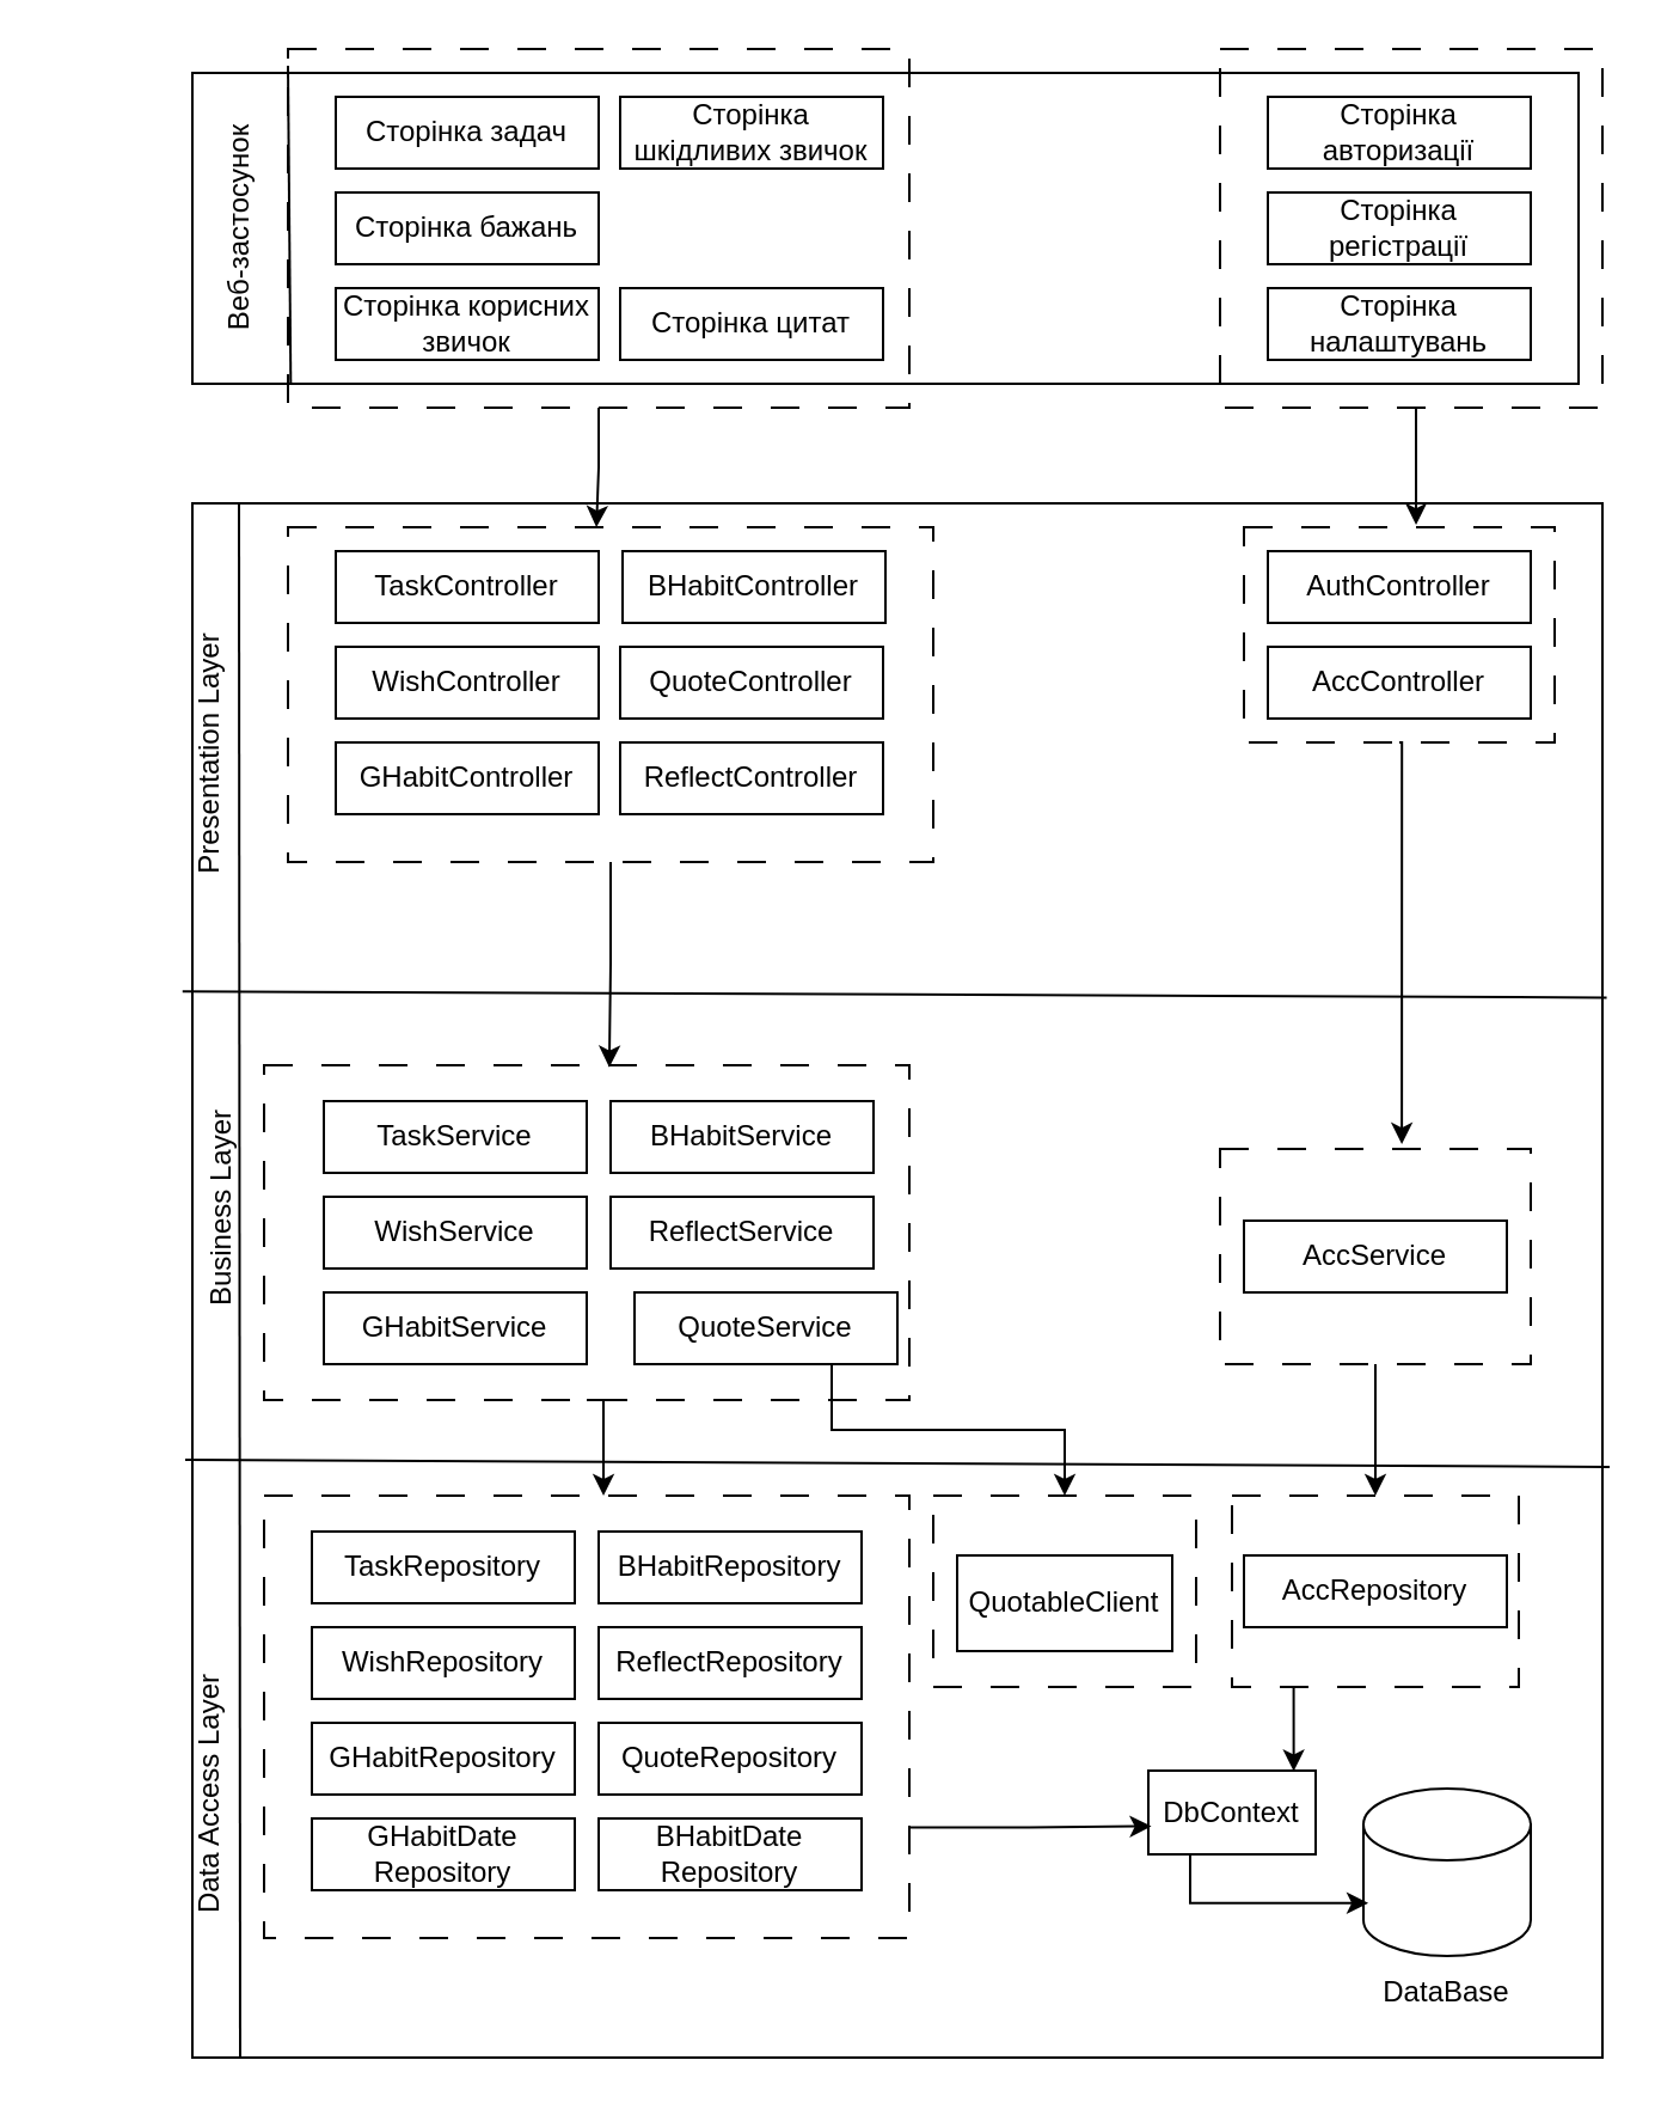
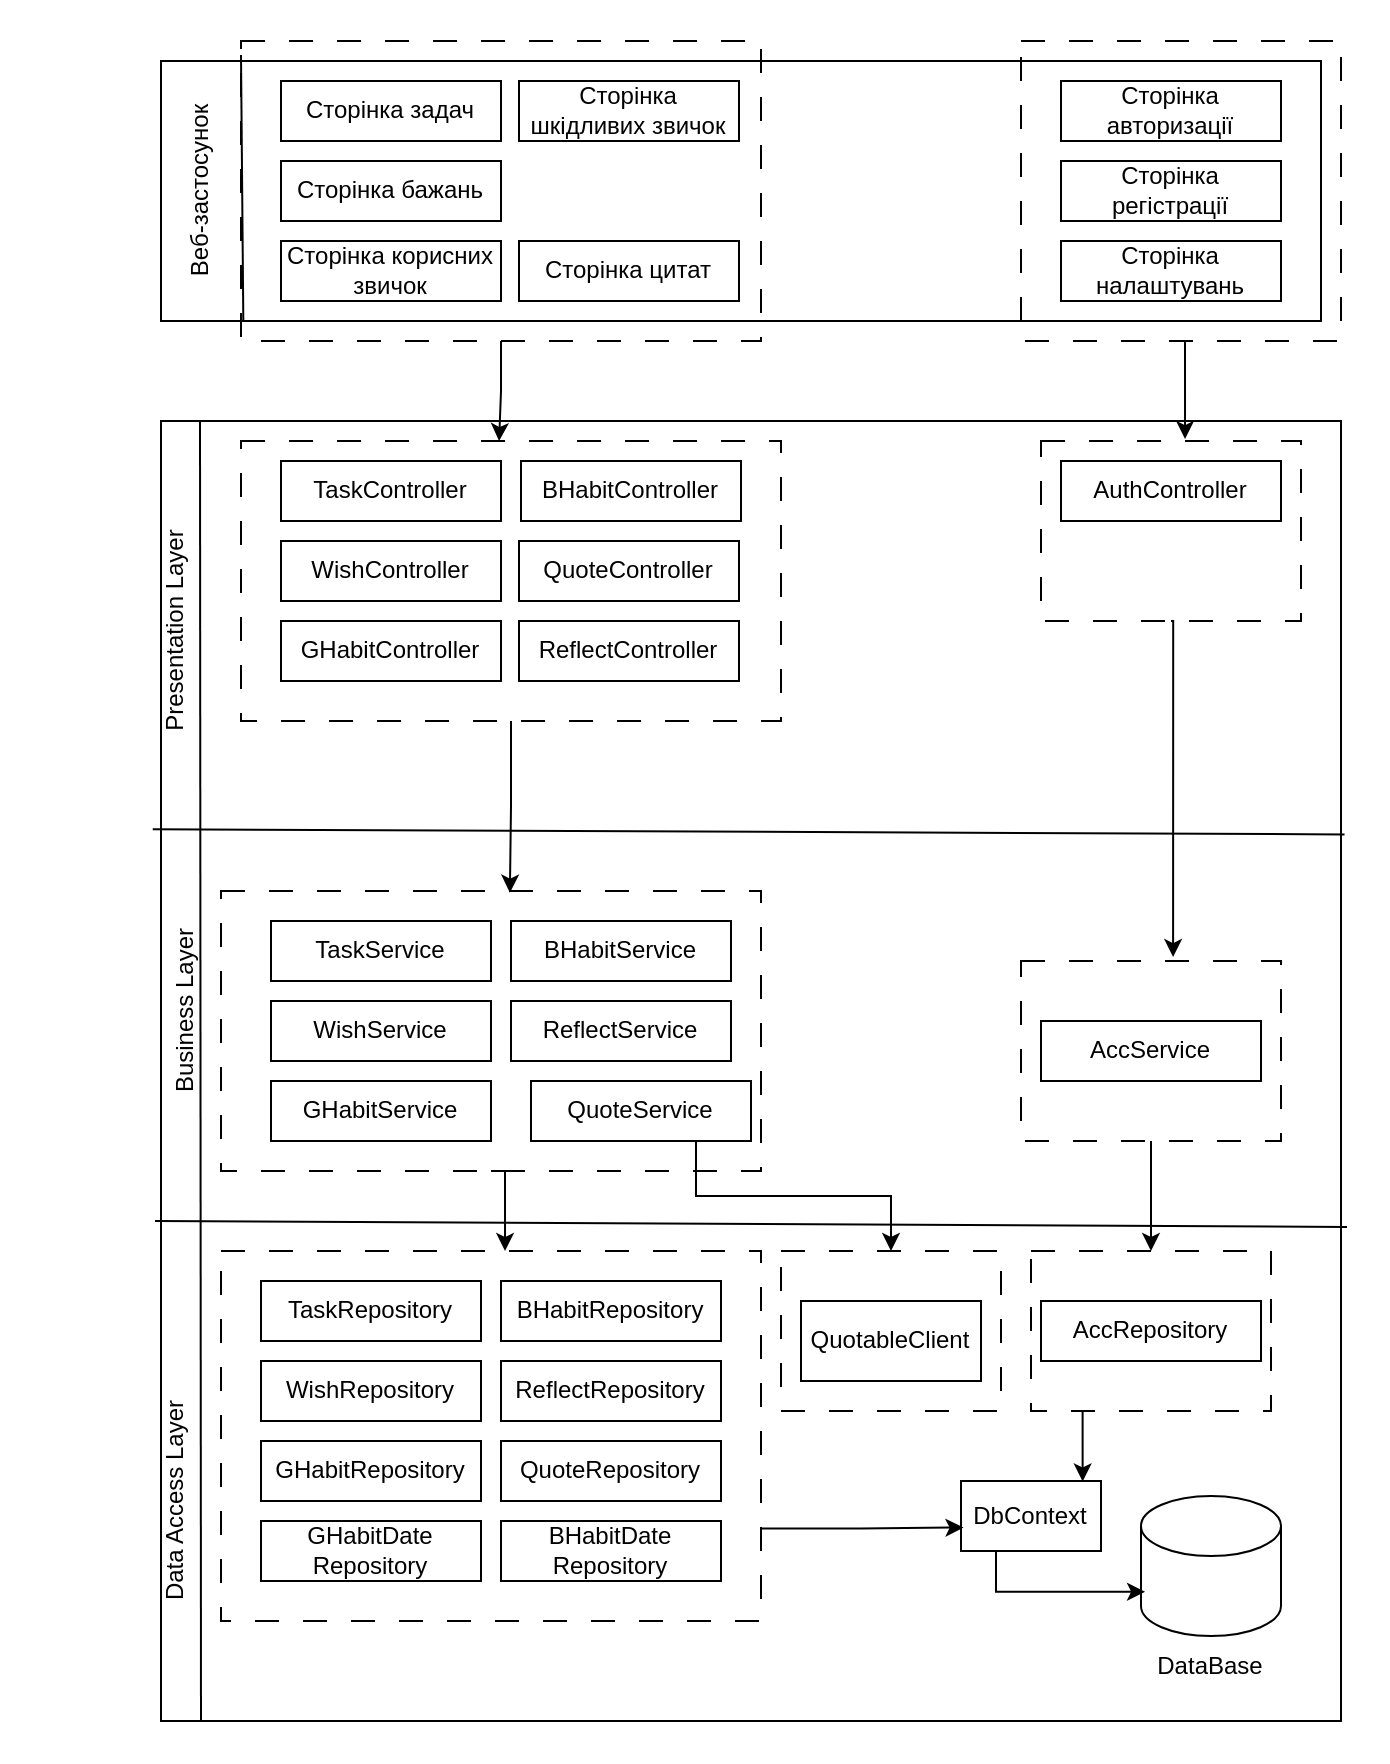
  <mxCell id="0" />
  <mxCell id="1" parent="0" />
  <mxCell id="2" value="" style="rounded=0;whiteSpace=wrap;html=1;" parent="1" vertex="1"><mxGeometry x="80" y="30" width="580" height="130" as="geometry" /></mxCell>
  <mxCell id="3" value="" style="endArrow=none;html=1;rounded=0;exitX=0.117;exitY=-0.008;exitDx=0;exitDy=0;exitPerimeter=0;entryX=0.119;entryY=1.015;entryDx=0;entryDy=0;entryPerimeter=0;" parent="1" edge="1"><mxGeometry width="50" height="50" relative="1" as="geometry"><mxPoint x="120" y="27.01" as="sourcePoint" /><mxPoint x="121.16" y="160" as="targetPoint" /></mxGeometry></mxCell>
  <mxCell id="4" value="Веб-застосунок" style="text;html=1;align=center;verticalAlign=middle;whiteSpace=wrap;rounded=0;rotation=-90;" parent="1" vertex="1"><mxGeometry x="40" y="80" width="120" height="30" as="geometry" /></mxCell>
  <mxCell id="5" value="" style="rounded=0;whiteSpace=wrap;html=1;" parent="1" vertex="1"><mxGeometry x="80" y="210" width="590" height="650" as="geometry" /></mxCell>
  <mxCell id="6" value="" style="endArrow=none;html=1;rounded=0;exitX=0.117;exitY=-0.008;exitDx=0;exitDy=0;exitPerimeter=0;" parent="1" edge="1"><mxGeometry width="50" height="50" relative="1" as="geometry"><mxPoint x="99.5" y="210" as="sourcePoint" /><mxPoint x="100" y="860" as="targetPoint" /></mxGeometry></mxCell>
  <mxCell id="7" value="AuthController" style="rounded=0;whiteSpace=wrap;html=1;" parent="1" vertex="1"><mxGeometry x="530" y="230" width="110" height="30" as="geometry" /></mxCell>
- <mxCell id="8" value="AccController" style="rounded=0;whiteSpace=wrap;html=1;" parent="1" vertex="1"><mxGeometry x="530" y="270" width="110" height="30" as="geometry" /></mxCell>
  <mxCell id="9" value="Сторінка авторизації" style="rounded=0;whiteSpace=wrap;html=1;" parent="1" vertex="1"><mxGeometry x="530" y="40" width="110" height="30" as="geometry" /></mxCell>
  <mxCell id="10" value="Сторінка регістрації" style="rounded=0;whiteSpace=wrap;html=1;" parent="1" vertex="1"><mxGeometry x="530" y="80" width="110" height="30" as="geometry" /></mxCell>
  <mxCell id="11" value="Сторінка налаштувань" style="rounded=0;whiteSpace=wrap;html=1;" parent="1" vertex="1"><mxGeometry x="530" y="120" width="110" height="30" as="geometry" /></mxCell>
  <mxCell id="12" value="" style="rounded=0;whiteSpace=wrap;html=1;fillColor=none;dashed=1;dashPattern=12 12;" parent="1" vertex="1"><mxGeometry x="520" y="220" width="130" height="90" as="geometry" /></mxCell>
  <mxCell id="13" value="Сторінка задач" style="rounded=0;whiteSpace=wrap;html=1;" parent="1" vertex="1"><mxGeometry x="140" y="40" width="110" height="30" as="geometry" /></mxCell>
  <mxCell id="14" value="Сторінка бажань" style="rounded=0;whiteSpace=wrap;html=1;" parent="1" vertex="1"><mxGeometry x="140" y="80" width="110" height="30" as="geometry" /></mxCell>
  <mxCell id="15" value="Сторінка корисних звичок" style="rounded=0;whiteSpace=wrap;html=1;" parent="1" vertex="1"><mxGeometry x="140" y="120" width="110" height="30" as="geometry" /></mxCell>
  <mxCell id="16" value="Сторінка шкідливих звичок" style="rounded=0;whiteSpace=wrap;html=1;" parent="1" vertex="1"><mxGeometry x="259" y="40" width="110" height="30" as="geometry" /></mxCell>
  <mxCell id="17" value="Сторінка цитат" style="rounded=0;whiteSpace=wrap;html=1;" parent="1" vertex="1"><mxGeometry x="259" y="120" width="110" height="30" as="geometry" /></mxCell>
  <mxCell id="18" value="" style="rounded=0;whiteSpace=wrap;html=1;fillColor=none;dashed=1;dashPattern=12 12;" parent="1" vertex="1"><mxGeometry x="510" y="20" width="160" height="150" as="geometry" /></mxCell>
  <mxCell id="19" value="" style="rounded=0;whiteSpace=wrap;html=1;fillColor=none;dashed=1;dashPattern=12 12;" parent="1" vertex="1"><mxGeometry x="120" y="20" width="260" height="150" as="geometry" /></mxCell>
  <mxCell id="20" style="edgeStyle=orthogonalEdgeStyle;rounded=0;orthogonalLoop=1;jettySize=auto;html=1;exitX=0.5;exitY=1;exitDx=0;exitDy=0;entryX=0.554;entryY=-0.011;entryDx=0;entryDy=0;entryPerimeter=0;" parent="1" source="18" target="12" edge="1"><mxGeometry relative="1" as="geometry"><Array as="points"><mxPoint x="592" y="170" /></Array></mxGeometry></mxCell>
  <mxCell id="21" value="TaskController" style="rounded=0;whiteSpace=wrap;html=1;" parent="1" vertex="1"><mxGeometry x="140" y="230" width="110" height="30" as="geometry" /></mxCell>
  <mxCell id="22" value="WishController" style="rounded=0;whiteSpace=wrap;html=1;" parent="1" vertex="1"><mxGeometry x="140" y="270" width="110" height="30" as="geometry" /></mxCell>
  <mxCell id="23" value="GHabitController" style="rounded=0;whiteSpace=wrap;html=1;" parent="1" vertex="1"><mxGeometry x="140" y="310" width="110" height="30" as="geometry" /></mxCell>
  <mxCell id="24" value="BHabitController" style="rounded=0;whiteSpace=wrap;html=1;" parent="1" vertex="1"><mxGeometry x="260" y="230" width="110" height="30" as="geometry" /></mxCell>
  <mxCell id="25" value="QuoteController" style="rounded=0;whiteSpace=wrap;html=1;" parent="1" vertex="1"><mxGeometry x="259" y="270" width="110" height="30" as="geometry" /></mxCell>
  <mxCell id="26" value="ReflectController" style="rounded=0;whiteSpace=wrap;html=1;" parent="1" vertex="1"><mxGeometry x="259" y="310" width="110" height="30" as="geometry" /></mxCell>
  <mxCell id="27" value="TaskService" style="rounded=0;whiteSpace=wrap;html=1;" parent="1" vertex="1"><mxGeometry x="135" y="460" width="110" height="30" as="geometry" /></mxCell>
  <mxCell id="28" value="WishService" style="rounded=0;whiteSpace=wrap;html=1;" parent="1" vertex="1"><mxGeometry x="135" y="500" width="110" height="30" as="geometry" /></mxCell>
  <mxCell id="29" value="GHabitService" style="rounded=0;whiteSpace=wrap;html=1;" parent="1" vertex="1"><mxGeometry x="135" y="540" width="110" height="30" as="geometry" /></mxCell>
  <mxCell id="30" value="BHabitService" style="rounded=0;whiteSpace=wrap;html=1;" parent="1" vertex="1"><mxGeometry x="255" y="460" width="110" height="30" as="geometry" /></mxCell>
  <mxCell id="31" style="edgeStyle=orthogonalEdgeStyle;rounded=0;orthogonalLoop=1;jettySize=auto;html=1;exitX=0.75;exitY=1;exitDx=0;exitDy=0;entryX=0.5;entryY=0;entryDx=0;entryDy=0;" parent="1" source="32" target="61" edge="1"><mxGeometry relative="1" as="geometry" /></mxCell>
  <mxCell id="32" value="QuoteService" style="rounded=0;whiteSpace=wrap;html=1;" parent="1" vertex="1"><mxGeometry x="265" y="540" width="110" height="30" as="geometry" /></mxCell>
  <mxCell id="33" value="ReflectService" style="rounded=0;whiteSpace=wrap;html=1;" parent="1" vertex="1"><mxGeometry x="255" y="500" width="110" height="30" as="geometry" /></mxCell>
  <mxCell id="34" value="" style="rounded=0;whiteSpace=wrap;html=1;fillColor=none;dashed=1;dashPattern=12 12;" parent="1" vertex="1"><mxGeometry x="120" y="220" width="270" height="140" as="geometry" /></mxCell>
  <mxCell id="35" style="edgeStyle=orthogonalEdgeStyle;rounded=0;orthogonalLoop=1;jettySize=auto;html=1;exitX=0.5;exitY=1;exitDx=0;exitDy=0;entryX=0.478;entryY=0;entryDx=0;entryDy=0;entryPerimeter=0;" parent="1" source="19" target="34" edge="1"><mxGeometry relative="1" as="geometry" /></mxCell>
  <mxCell id="36" value="AccService" style="rounded=0;whiteSpace=wrap;html=1;" parent="1" vertex="1"><mxGeometry x="520" y="510" width="110" height="30" as="geometry" /></mxCell>
  <mxCell id="37" value="" style="rounded=0;whiteSpace=wrap;html=1;fillColor=none;dashed=1;dashPattern=12 12;" parent="1" vertex="1"><mxGeometry x="110" y="445" width="270" height="140" as="geometry" /></mxCell>
  <mxCell id="38" style="edgeStyle=orthogonalEdgeStyle;rounded=0;orthogonalLoop=1;jettySize=auto;html=1;exitX=0.5;exitY=1;exitDx=0;exitDy=0;entryX=0.5;entryY=0;entryDx=0;entryDy=0;" parent="1" source="39" target="55" edge="1"><mxGeometry relative="1" as="geometry" /></mxCell>
  <mxCell id="39" value="" style="rounded=0;whiteSpace=wrap;html=1;fillColor=none;dashed=1;dashPattern=12 12;" parent="1" vertex="1"><mxGeometry x="510" y="480" width="130" height="90" as="geometry" /></mxCell>
  <mxCell id="40" style="edgeStyle=orthogonalEdgeStyle;rounded=0;orthogonalLoop=1;jettySize=auto;html=1;exitX=0.5;exitY=1;exitDx=0;exitDy=0;entryX=0.585;entryY=-0.022;entryDx=0;entryDy=0;entryPerimeter=0;" parent="1" source="12" target="39" edge="1"><mxGeometry relative="1" as="geometry"><Array as="points"><mxPoint x="586" y="310" /></Array></mxGeometry></mxCell>
  <mxCell id="41" value="" style="endArrow=none;html=1;rounded=0;exitX=1.003;exitY=0.318;exitDx=0;exitDy=0;exitPerimeter=0;entryX=-0.007;entryY=0.314;entryDx=0;entryDy=0;entryPerimeter=0;" parent="1" source="5" target="5" edge="1"><mxGeometry width="50" height="50" relative="1" as="geometry"><mxPoint x="470" y="230" as="sourcePoint" /><mxPoint x="40" y="570" as="targetPoint" /></mxGeometry></mxCell>
  <mxCell id="42" value="Presentation Layer" style="text;html=1;align=center;verticalAlign=middle;whiteSpace=wrap;rounded=0;rotation=-90;" parent="1" vertex="1"><mxGeometry x="20" y="300" width="135" height="30" as="geometry" /></mxCell>
  <mxCell id="43" value="Business Layer" style="text;html=1;align=center;verticalAlign=middle;whiteSpace=wrap;rounded=0;rotation=-90;" parent="1" vertex="1"><mxGeometry x="25" y="490" width="135" height="30" as="geometry" /></mxCell>
  <mxCell id="44" value="" style="endArrow=none;html=1;rounded=0;exitX=1.003;exitY=0.318;exitDx=0;exitDy=0;exitPerimeter=0;entryX=-0.007;entryY=0.314;entryDx=0;entryDy=0;entryPerimeter=0;" parent="1" edge="1"><mxGeometry width="50" height="50" relative="1" as="geometry"><mxPoint x="673" y="613" as="sourcePoint" /><mxPoint x="77" y="610" as="targetPoint" /></mxGeometry></mxCell>
  <mxCell id="45" value="AccRepository" style="rounded=0;whiteSpace=wrap;html=1;" parent="1" vertex="1"><mxGeometry x="520" y="650" width="110" height="30" as="geometry" /></mxCell>
  <mxCell id="46" value="TaskRepository" style="rounded=0;whiteSpace=wrap;html=1;" parent="1" vertex="1"><mxGeometry x="130" y="640" width="110" height="30" as="geometry" /></mxCell>
  <mxCell id="47" value="WishRepository" style="rounded=0;whiteSpace=wrap;html=1;" parent="1" vertex="1"><mxGeometry x="130" y="680" width="110" height="30" as="geometry" /></mxCell>
  <mxCell id="48" value="GHabitRepository" style="rounded=0;whiteSpace=wrap;html=1;" parent="1" vertex="1"><mxGeometry x="130" y="720" width="110" height="30" as="geometry" /></mxCell>
  <mxCell id="49" value="BHabitRepository" style="rounded=0;whiteSpace=wrap;html=1;" parent="1" vertex="1"><mxGeometry x="250" y="640" width="110" height="30" as="geometry" /></mxCell>
  <mxCell id="50" value="QuoteRepository" style="rounded=0;whiteSpace=wrap;html=1;" parent="1" vertex="1"><mxGeometry x="250" y="720" width="110" height="30" as="geometry" /></mxCell>
  <mxCell id="51" value="ReflectRepository" style="rounded=0;whiteSpace=wrap;html=1;" parent="1" vertex="1"><mxGeometry x="250" y="680" width="110" height="30" as="geometry" /></mxCell>
  <mxCell id="52" value="GHabitDate Repository" style="rounded=0;whiteSpace=wrap;html=1;" parent="1" vertex="1"><mxGeometry x="130" y="760" width="110" height="30" as="geometry" /></mxCell>
  <mxCell id="53" value="BHabitDate Repository" style="rounded=0;whiteSpace=wrap;html=1;" parent="1" vertex="1"><mxGeometry x="250" y="760" width="110" height="30" as="geometry" /></mxCell>
  <mxCell id="54" value="" style="rounded=0;whiteSpace=wrap;html=1;fillColor=none;dashed=1;dashPattern=12 12;" parent="1" vertex="1"><mxGeometry x="110" y="625" width="270" height="185" as="geometry" /></mxCell>
  <mxCell id="55" value="" style="rounded=0;whiteSpace=wrap;html=1;fillColor=none;dashed=1;dashPattern=12 12;" parent="1" vertex="1"><mxGeometry x="515" y="625" width="120" height="80" as="geometry" /></mxCell>
  <mxCell id="56" style="edgeStyle=orthogonalEdgeStyle;rounded=0;orthogonalLoop=1;jettySize=auto;html=1;exitX=0.5;exitY=1;exitDx=0;exitDy=0;entryX=0.526;entryY=0;entryDx=0;entryDy=0;entryPerimeter=0;" parent="1" source="37" target="54" edge="1"><mxGeometry relative="1" as="geometry"><Array as="points"><mxPoint x="252" y="585" /></Array></mxGeometry></mxCell>
  <mxCell id="57" value="" style="shape=cylinder3;whiteSpace=wrap;html=1;boundedLbl=1;backgroundOutline=1;size=15;" parent="1" vertex="1"><mxGeometry x="570" y="747.5" width="70" height="70" as="geometry" /></mxCell>
  <mxCell id="58" value="DataBase" style="text;html=1;align=center;verticalAlign=middle;whiteSpace=wrap;rounded=0;" parent="1" vertex="1"><mxGeometry x="575" y="817.5" width="60" height="30" as="geometry" /></mxCell>
  <mxCell id="59" value="Data Access Layer" style="text;html=1;align=center;verticalAlign=middle;whiteSpace=wrap;rounded=0;rotation=-90;" parent="1" vertex="1"><mxGeometry x="20" y="740" width="135" height="20" as="geometry" /></mxCell>
  <mxCell id="60" value="QuotableClient" style="rounded=0;whiteSpace=wrap;html=1;" parent="1" vertex="1"><mxGeometry x="400" y="650" width="90" height="40" as="geometry" /></mxCell>
  <mxCell id="61" value="" style="rounded=0;whiteSpace=wrap;html=1;fillColor=none;dashed=1;dashPattern=12 12;" parent="1" vertex="1"><mxGeometry x="390" y="625" width="110" height="80" as="geometry" /></mxCell>
  <mxCell id="62" style="edgeStyle=orthogonalEdgeStyle;rounded=0;orthogonalLoop=1;jettySize=auto;html=1;exitX=0.5;exitY=1;exitDx=0;exitDy=0;entryX=0.535;entryY=0.006;entryDx=0;entryDy=0;entryPerimeter=0;" parent="1" source="34" target="37" edge="1"><mxGeometry relative="1" as="geometry" /></mxCell>
  <mxCell id="63" value="DbContext" style="rounded=0;whiteSpace=wrap;html=1;" vertex="1" parent="1"><mxGeometry x="480" y="740" width="70" height="35" as="geometry" /></mxCell>
  <mxCell id="64" style="edgeStyle=orthogonalEdgeStyle;rounded=0;orthogonalLoop=1;jettySize=auto;html=1;exitX=1;exitY=0.75;exitDx=0;exitDy=0;entryX=0.018;entryY=0.664;entryDx=0;entryDy=0;entryPerimeter=0;" edge="1" parent="1" source="54" target="63"><mxGeometry relative="1" as="geometry" /></mxCell>
  <mxCell id="65" style="edgeStyle=orthogonalEdgeStyle;rounded=0;orthogonalLoop=1;jettySize=auto;html=1;exitX=0.25;exitY=1;exitDx=0;exitDy=0;entryX=0.869;entryY=0.006;entryDx=0;entryDy=0;entryPerimeter=0;" edge="1" parent="1" source="55" target="63"><mxGeometry relative="1" as="geometry" /></mxCell>
  <mxCell id="66" style="edgeStyle=orthogonalEdgeStyle;rounded=0;orthogonalLoop=1;jettySize=auto;html=1;exitX=0.25;exitY=1;exitDx=0;exitDy=0;entryX=0.029;entryY=0.684;entryDx=0;entryDy=0;entryPerimeter=0;" edge="1" parent="1" source="63" target="57"><mxGeometry relative="1" as="geometry" /></mxCell>
